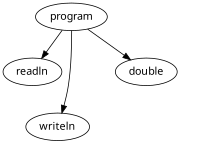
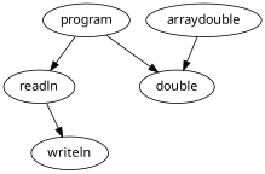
  digraph {
    fontname="Noto Sans"
    node [fontname="Noto Sans"]
    edge [fontname="Noto Sans"]
    program
    readln
    writeln
    double
+   arraydouble
    program -> readln
-   program -> writeln
+   readln -> writeln
    program -> double
+   arraydouble -> double
  }
